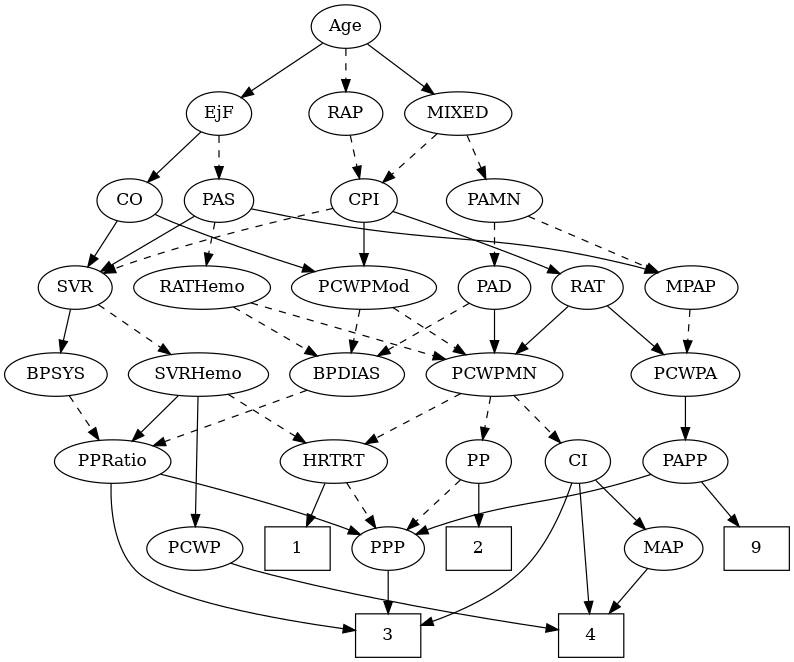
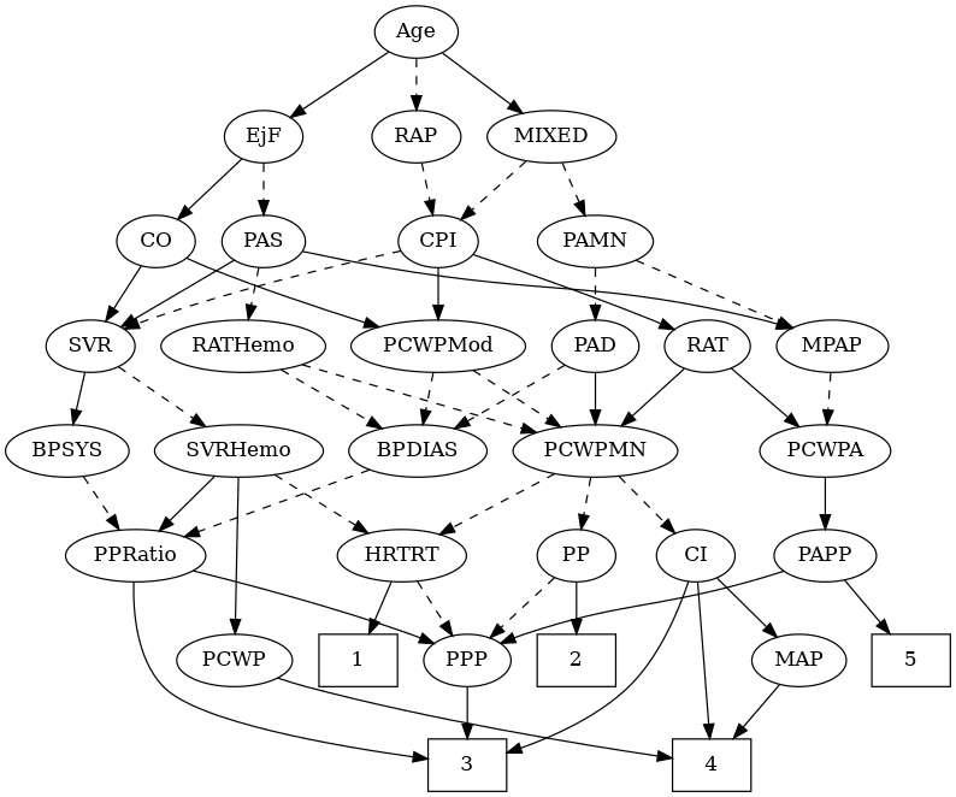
  strict digraph {
    edge [style=solid]
    1 [height=0.5 shape=box width=0.75]
    2 [height=0.5 shape=box width=0.75]
    3 [height=0.5 shape=box width=0.75]
    4 [height=0.5 shape=box width=0.75]
-   5 [height=0.5 shape=box width=0.75 label=9]
+   5 [height=0.5 shape=box width=0.75]
    Age [height=0.5 width=0.75]
    EjF [height=0.5 width=0.75]
    RAP [height=0.5 width=0.77632]
    MIXED [height=0.5 width=1.1193]
    CO [height=0.5 width=0.75]
    PAS [height=0.5 width=0.75]
    CPI [height=0.5 width=0.75]
    PAMN [height=0.5 width=1.011]
    SVR [height=0.5 width=0.77632]
    PCWPMod [height=0.5 width=1.4443]
    MPAP [height=0.5 width=0.97491]
    RATHemo [height=0.5 width=1.3721]
    RAT [height=0.5 width=0.75827]
    PAD [height=0.5 width=0.79437]
    BPSYS [height=0.5 width=1.0471]
    SVRHemo [height=0.5 width=1.3902]
    BPDIAS [height=0.5 width=1.1735]
    PCWPMN [height=0.5 width=1.3902]
    PCWPA [height=0.5 width=1.1555]
    PAPP [height=0.5 width=0.88464]
    PPRatio [height=0.5 width=1.1013]
    PPP [height=0.5 width=0.75]
    PP [height=0.5 width=0.75]
    CI [height=0.5 width=0.75]
    HRTRT [height=0.5 width=1.1013]
    MAP [height=0.5 width=0.84854]
    PCWP [height=0.5 width=0.97491]
    Age -> EjF
    Age -> RAP [style=dashed]
    Age -> MIXED
    EjF -> CO
    EjF -> PAS [style=dashed]
    RAP -> CPI [style=dashed]
    MIXED -> CPI [style=dashed]
    MIXED -> PAMN [style=dashed]
    CO -> SVR
    CO -> PCWPMod
    PAS -> SVR
    PAS -> MPAP
    PAS -> RATHemo [style=dashed]
    CPI -> SVR [style=dashed]
    CPI -> PCWPMod
    CPI -> RAT
    PAMN -> MPAP [style=dashed]
    PAMN -> PAD [style=dashed]
    SVR -> BPSYS
    SVR -> SVRHemo [style=dashed]
    PCWPMod -> BPDIAS [style=dashed]
    PCWPMod -> PCWPMN [style=dashed]
    MPAP -> PCWPA [style=dashed]
    RATHemo -> BPDIAS [style=dashed]
    RATHemo -> PCWPMN [style=dashed]
    RAT -> PCWPMN
    RAT -> PCWPA
    PAD -> BPDIAS [style=dashed]
    PAD -> PCWPMN
    BPSYS -> PPRatio [style=dashed]
    SVRHemo -> PPRatio
    SVRHemo -> HRTRT [style=dashed]
    SVRHemo -> PCWP
    BPDIAS -> PPRatio [style=dashed]
    PCWPMN -> PP [style=dashed]
    PCWPMN -> CI [style=dashed]
    PCWPMN -> HRTRT [style=dashed]
    PCWPA -> PAPP
    PAPP -> 5
    PAPP -> PPP
    PPRatio -> 3
    PPRatio -> PPP
    PPP -> 3
    PP -> 2
    PP -> PPP [style=dashed]
    CI -> 3
    CI -> 4
    CI -> MAP
    HRTRT -> 1
    HRTRT -> PPP [style=dashed]
    MAP -> 4
    PCWP -> 4
  }
